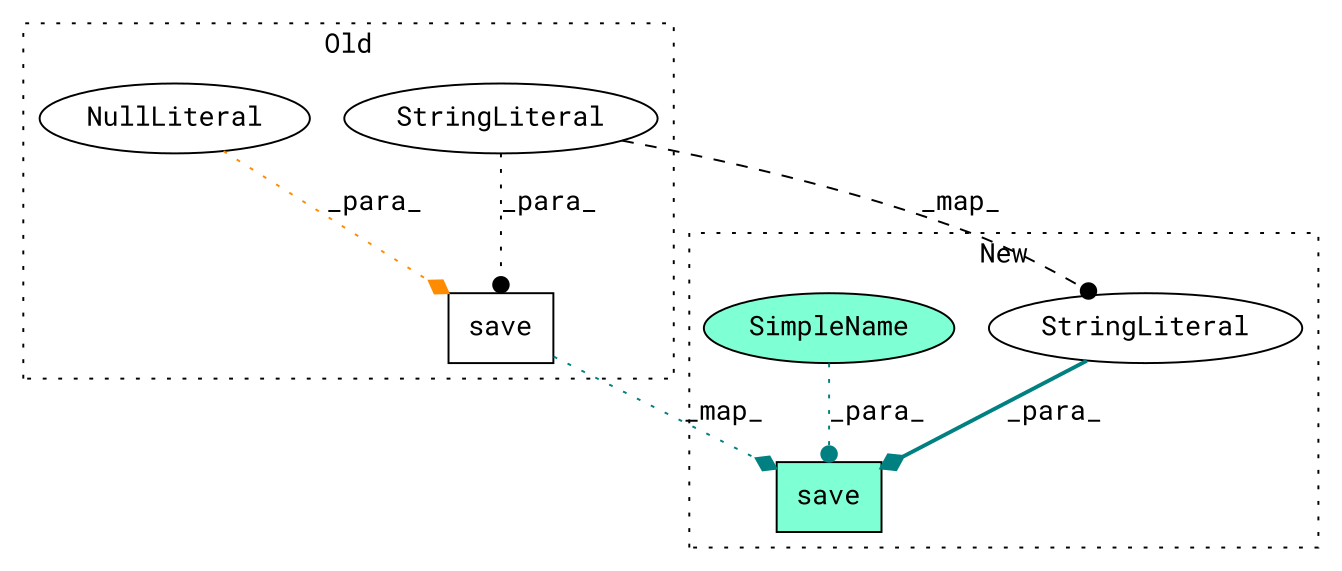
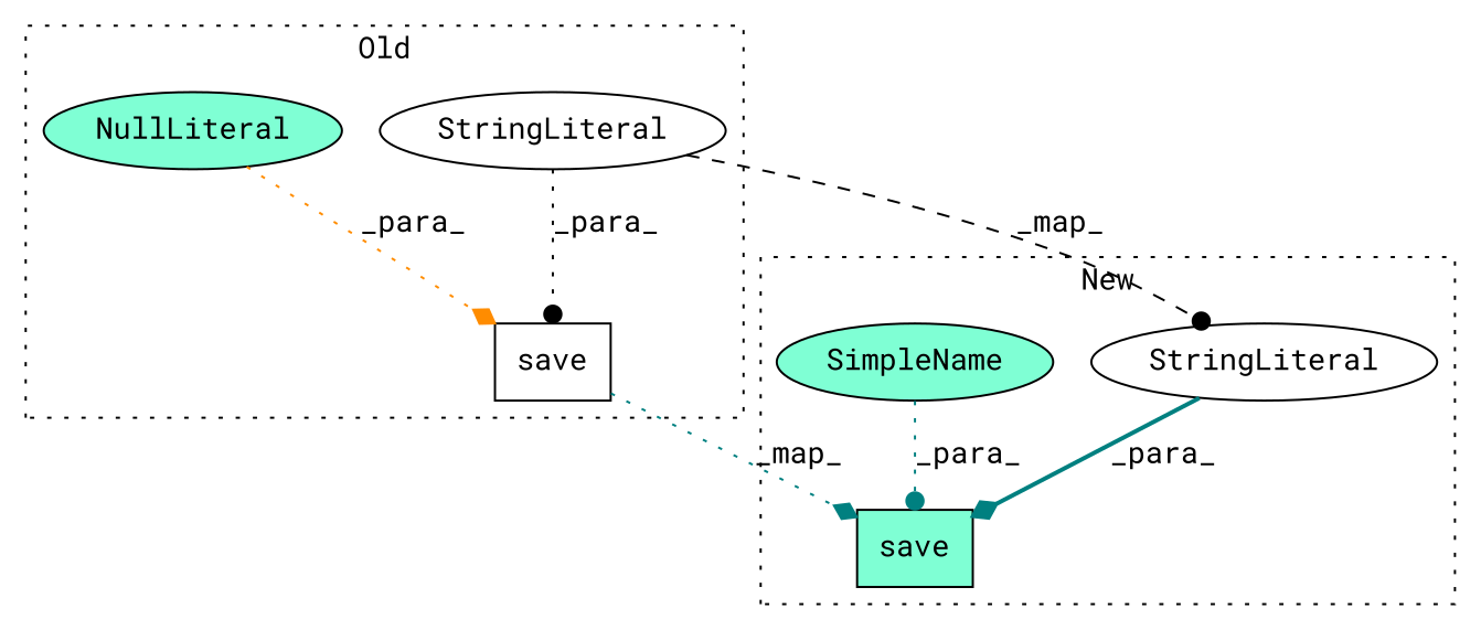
  digraph {
    fontname="Roboto Mono"
    node [a=32 l="5,1" shape=ellipse style=filled fillcolor=aquamarine fontname="Roboto Mono"]
    edge [color=teal style=dotted arrowhead=diamond fontname="Roboto Mono"]
    n1 [label=save s="3006,3063" shape=box]
    n2 [a=45 l=15 label=StringLiteral s=3042 fillcolor=white]
    n3 [a=42 l=4 label=SimpleName s=3059]
    n4 [label=save s="2958,3020" shape=box fillcolor=white]
-   n5 [a=33 l=4 label=NullLiteral s=3016 fillcolor=white]
+   n5 [a=33 l=4 label=NullLiteral s=3016]
    n6 [a=45 l=20 label=StringLiteral s=2994 fillcolor=white]
    subgraph cluster_1 {
      label=New
      style=dotted
      n1
      n2
      n3
    }
    subgraph cluster_2 {
      label=Old
      style=dotted
      n4
      n5
      n6
    }
    n2 -> n1 [label=_para_ style=bold]
    n3 -> n1 [label=_para_ arrowhead=dot]
    n4 -> n1 [label=_map_]
    n5 -> n4 [label=_para_ color=darkorange]
    n6 -> n2 [label=_map_ color=black style=dashed arrowhead=dot]
    n6 -> n4 [label=_para_ color=black arrowhead=dot]
  }
